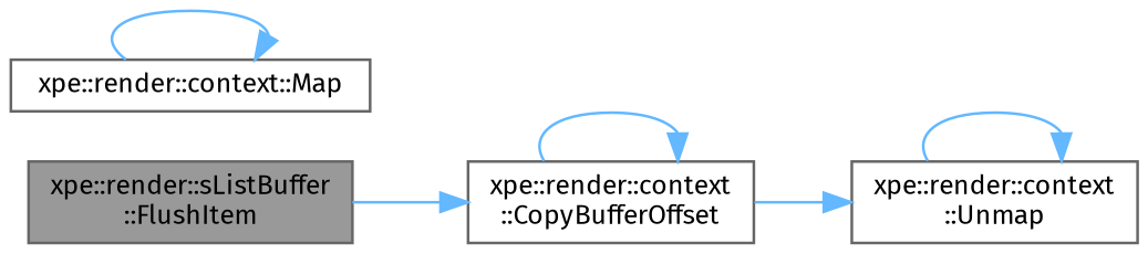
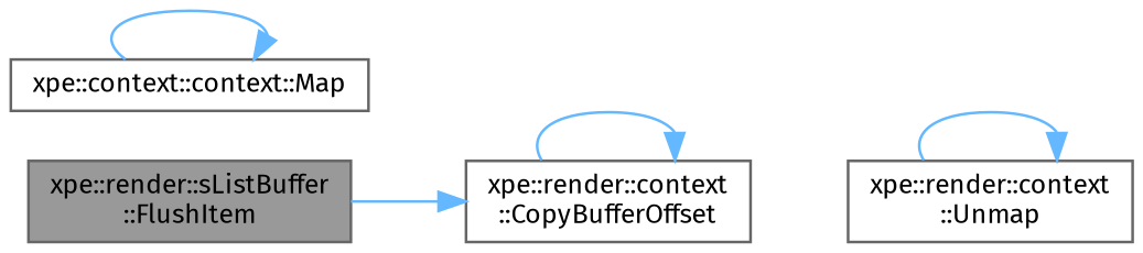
  digraph {
    fontname="Fira Sans"
    rankdir=LR
    node [color=grey40 fillcolor=white fontname="Fira Sans" fontsize=10 shape=box style=filled]
    edge [color=steelblue1 fontname="Fira Sans" fontsize=10 labelfontname=Helvetica labelfontsize=10 style=solid]
    n1 [color=gray40 fillcolor=grey60 fontcolor=black height=0.2 label="xpe::render::sListBuffer\l::FlushItem" width=0.4]
    n2 [height=0.2 label="xpe::render::context\l::CopyBufferOffset" width=0.4]
    n3 [height=0.2 label="xpe::render::context\l::Unmap" width=0.4]
-   n4 [height=0.2 label="xpe::render::context::Map" width=0.4]
+   n4 [height=0.2 label="xpe::context::context::Map" width=0.4]
    n1 -> n2
    n2 -> n2
-   n2 -> n3
    n3 -> n3
    n4 -> n4
  }
